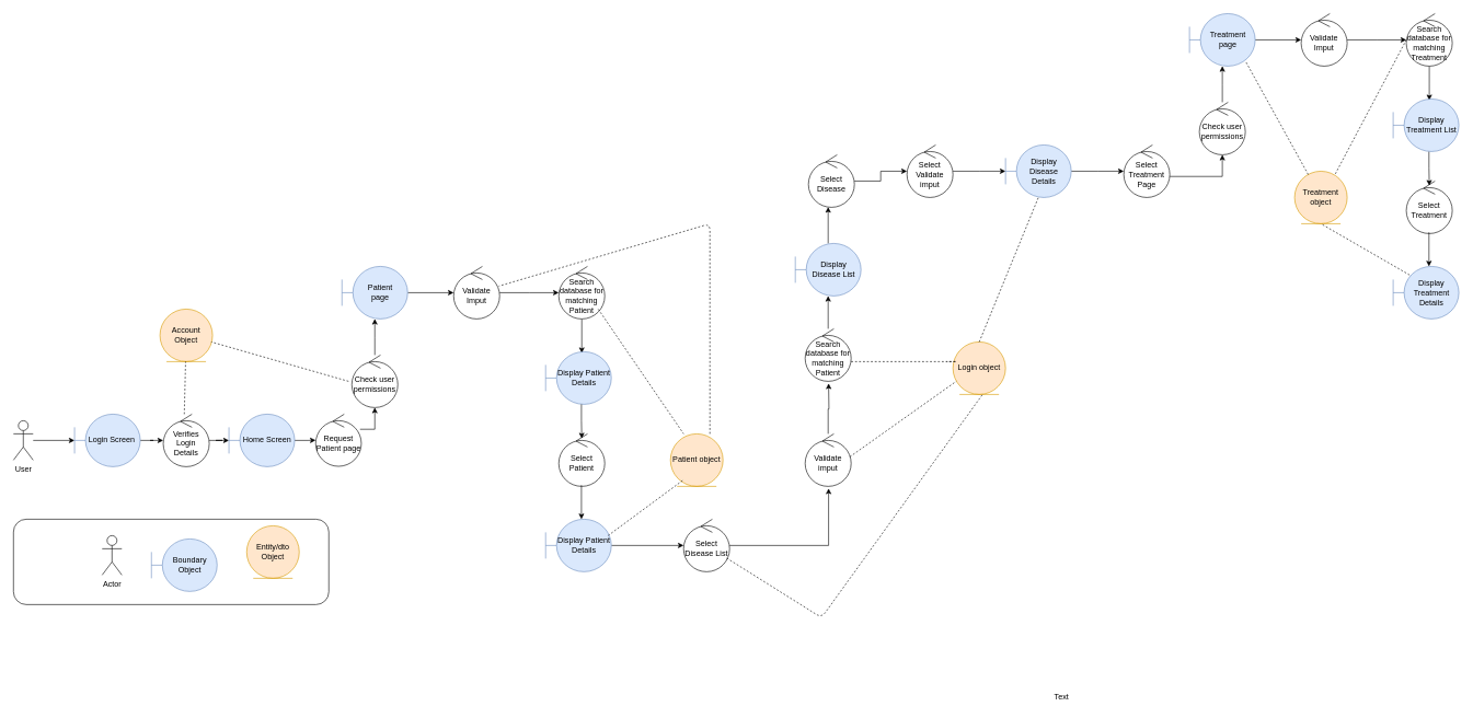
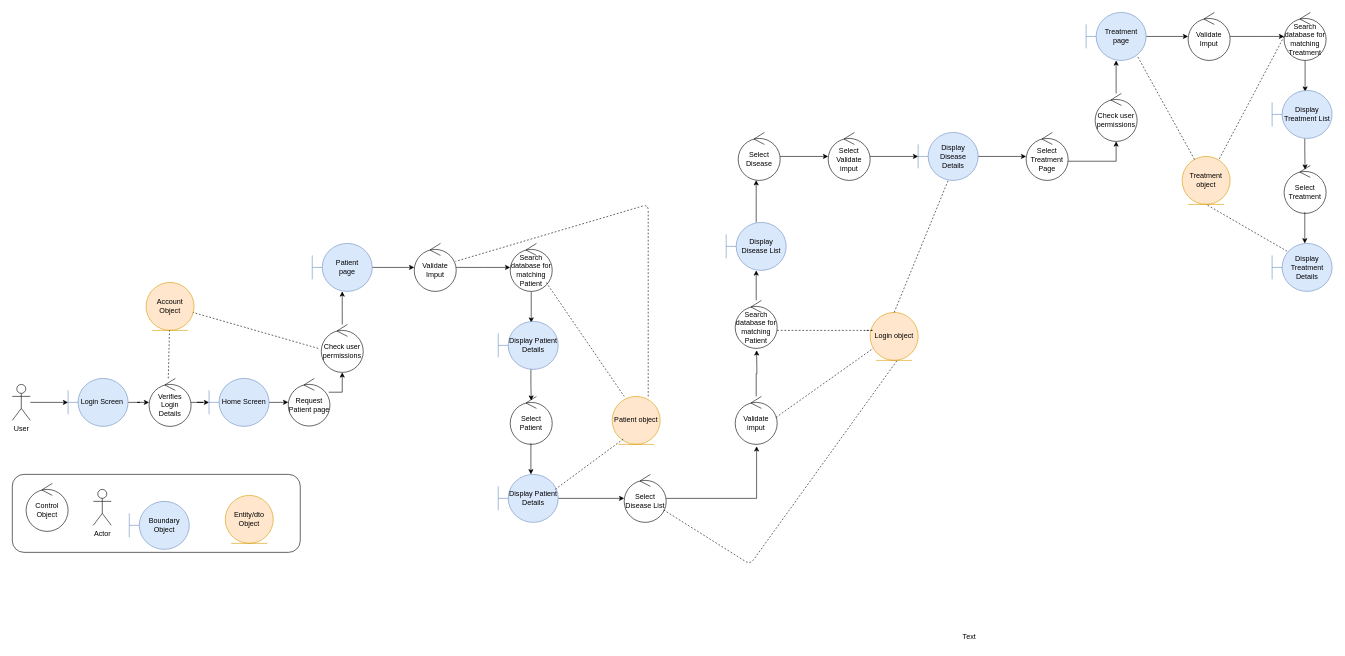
  <mxCell id="0" />
  <mxCell id="1" parent="0" />
  <mxCell id="2" value="" style="rounded=1;whiteSpace=wrap;html=1;labelPosition=center;verticalLabelPosition=top;align=center;verticalAlign=bottom;" vertex="1" parent="1"><mxGeometry x="20" y="790" width="480" height="130" as="geometry" /></mxCell>
+ <mxCell id="3" value="Control Object" style="ellipse;shape=umlControl;whiteSpace=wrap;html=1;" vertex="1" parent="1"><mxGeometry x="43" y="805" width="70" height="80" as="geometry" /></mxCell>
  <mxCell id="4" value="Actor" style="shape=umlActor;verticalLabelPosition=bottom;labelBackgroundColor=#ffffff;verticalAlign=top;html=1;" vertex="1" parent="1"><mxGeometry x="155" y="815" width="30" height="60" as="geometry" /></mxCell>
- <mxCell id="5" value="Boundary Object" style="shape=umlBoundary;whiteSpace=wrap;html=1;fillColor=#dae8fc;strokeColor=#6c8ebf;" vertex="1" parent="1"><mxGeometry x="230" y="820" width="100" height="80" as="geometry" /></mxCell>
- <mxCell id="6" value="&lt;div&gt;Entity/dto&lt;/div&gt;&lt;div&gt;Object&lt;/div&gt;" style="ellipse;shape=umlEntity;whiteSpace=wrap;html=1;fillColor=#ffe6cc;strokeColor=#d79b00;" vertex="1" parent="1"><mxGeometry x="375" y="800" width="80" height="80" as="geometry" /></mxCell>
+ <mxCell id="5" value="Boundary Object" style="shape=umlBoundary;whiteSpace=wrap;html=1;fillColor=#dae8fc;strokeColor=#6c8ebf;" vertex="1" parent="1"><mxGeometry x="215" y="835" width="100" height="80" as="geometry" /></mxCell>
+ <mxCell id="6" value="&lt;div&gt;Entity/dto&lt;/div&gt;&lt;div&gt;Object&lt;/div&gt;" style="ellipse;shape=umlEntity;whiteSpace=wrap;html=1;fillColor=#ffe6cc;strokeColor=#d79b00;" vertex="1" parent="1"><mxGeometry x="375" y="825" width="80" height="80" as="geometry" /></mxCell>
  <mxCell id="7" style="edgeStyle=orthogonalEdgeStyle;rounded=0;orthogonalLoop=1;jettySize=auto;html=1;" edge="1" parent="1" source="8" target="14"><mxGeometry relative="1" as="geometry" /></mxCell>
  <mxCell id="8" value="User" style="shape=umlActor;verticalLabelPosition=bottom;labelBackgroundColor=#ffffff;verticalAlign=top;html=1;" vertex="1" parent="1"><mxGeometry x="20" y="640" width="30" height="60" as="geometry" /></mxCell>
  <mxCell id="9" style="edgeStyle=orthogonalEdgeStyle;rounded=0;orthogonalLoop=1;jettySize=auto;html=1;" edge="1" parent="1" source="10" target="12"><mxGeometry relative="1" as="geometry" /></mxCell>
  <mxCell id="10" value="Verifies Login Details" style="ellipse;shape=umlControl;whiteSpace=wrap;html=1;" vertex="1" parent="1"><mxGeometry x="248" y="630" width="70" height="80" as="geometry" /></mxCell>
  <mxCell id="11" style="edgeStyle=orthogonalEdgeStyle;rounded=0;orthogonalLoop=1;jettySize=auto;html=1;" edge="1" parent="1" source="12" target="15"><mxGeometry relative="1" as="geometry"><mxPoint x="493" y="670" as="targetPoint" /></mxGeometry></mxCell>
  <mxCell id="12" value="Home Screen" style="shape=umlBoundary;whiteSpace=wrap;html=1;fillColor=#dae8fc;strokeColor=#6c8ebf;" vertex="1" parent="1"><mxGeometry x="348" y="630" width="100" height="80" as="geometry" /></mxCell>
  <mxCell id="13" style="edgeStyle=orthogonalEdgeStyle;rounded=0;orthogonalLoop=1;jettySize=auto;html=1;" edge="1" parent="1" source="14" target="10"><mxGeometry relative="1" as="geometry" /></mxCell>
  <mxCell id="14" value="Login Screen&amp;nbsp;" style="shape=umlBoundary;whiteSpace=wrap;html=1;fillColor=#dae8fc;strokeColor=#6c8ebf;" vertex="1" parent="1"><mxGeometry x="113" y="630" width="100" height="80" as="geometry" /></mxCell>
  <mxCell id="15" value="Request Patient page" style="ellipse;shape=umlControl;whiteSpace=wrap;html=1;" vertex="1" parent="1"><mxGeometry x="480" y="630" width="69.5" height="79.43" as="geometry" /></mxCell>
  <mxCell id="16" style="edgeStyle=orthogonalEdgeStyle;rounded=0;orthogonalLoop=1;jettySize=auto;html=1;" edge="1" parent="1" source="17" target="23"><mxGeometry relative="1" as="geometry" /></mxCell>
  <mxCell id="17" value="Patient&lt;br&gt;page" style="shape=umlBoundary;whiteSpace=wrap;html=1;fillColor=#dae8fc;strokeColor=#6c8ebf;" vertex="1" parent="1"><mxGeometry x="520" y="405" width="100" height="80" as="geometry" /></mxCell>
  <mxCell id="18" style="edgeStyle=orthogonalEdgeStyle;rounded=0;orthogonalLoop=1;jettySize=auto;html=1;exitX=0.971;exitY=0.29;exitDx=0;exitDy=0;exitPerimeter=0;" edge="1" parent="1" source="15" target="21"><mxGeometry relative="1" as="geometry"><mxPoint x="570" y="605" as="sourcePoint" /><Array as="points"><mxPoint x="570" y="653" /><mxPoint x="570" y="653" /></Array></mxGeometry></mxCell>
  <mxCell id="19" value="Patient object" style="ellipse;shape=umlEntity;whiteSpace=wrap;html=1;fillColor=#ffe6cc;strokeColor=#d79b00;" vertex="1" parent="1"><mxGeometry x="1020" y="660" width="80" height="80" as="geometry" /></mxCell>
  <mxCell id="20" style="edgeStyle=orthogonalEdgeStyle;rounded=0;orthogonalLoop=1;jettySize=auto;html=1;" edge="1" parent="1" source="21"><mxGeometry relative="1" as="geometry"><mxPoint x="570" y="485" as="targetPoint" /></mxGeometry></mxCell>
  <mxCell id="21" value="Check user permissions" style="ellipse;shape=umlControl;whiteSpace=wrap;html=1;" vertex="1" parent="1"><mxGeometry x="535" y="540" width="70" height="80" as="geometry" /></mxCell>
  <mxCell id="22" style="edgeStyle=orthogonalEdgeStyle;rounded=0;orthogonalLoop=1;jettySize=auto;html=1;" edge="1" parent="1" source="23"><mxGeometry relative="1" as="geometry"><mxPoint x="850" y="445" as="targetPoint" /></mxGeometry></mxCell>
  <mxCell id="23" value="Validate Imput" style="ellipse;shape=umlControl;whiteSpace=wrap;html=1;" vertex="1" parent="1"><mxGeometry x="690" y="405" width="70" height="80" as="geometry" /></mxCell>
  <mxCell id="24" value="" style="endArrow=none;dashed=1;html=1;" edge="1" parent="1" target="23"><mxGeometry width="50" height="50" relative="1" as="geometry"><mxPoint x="1080" y="660" as="sourcePoint" /><mxPoint x="783.5" y="690" as="targetPoint" /><Array as="points"><mxPoint x="1080" y="500" /><mxPoint x="1080" y="340" /></Array></mxGeometry></mxCell>
  <mxCell id="25" value="Account Object" style="ellipse;shape=umlEntity;whiteSpace=wrap;html=1;fillColor=#ffe6cc;strokeColor=#d79b00;" vertex="1" parent="1"><mxGeometry x="243" y="470" width="80" height="80" as="geometry" /></mxCell>
  <mxCell id="26" value="" style="endArrow=none;dashed=1;html=1;" edge="1" parent="1" target="25"><mxGeometry width="50" height="50" relative="1" as="geometry"><mxPoint x="280" y="630" as="sourcePoint" /><mxPoint x="327" y="370" as="targetPoint" /></mxGeometry></mxCell>
  <mxCell id="27" style="edgeStyle=orthogonalEdgeStyle;rounded=0;orthogonalLoop=1;jettySize=auto;html=1;entryX=0.55;entryY=0.025;entryDx=0;entryDy=0;entryPerimeter=0;" edge="1" parent="1" source="28" target="30"><mxGeometry relative="1" as="geometry" /></mxCell>
  <mxCell id="28" value="Search database for matching Patient" style="ellipse;shape=umlControl;whiteSpace=wrap;html=1;" vertex="1" parent="1"><mxGeometry x="850" y="405" width="70" height="80" as="geometry" /></mxCell>
  <mxCell id="29" value="Select Patient" style="ellipse;shape=umlControl;whiteSpace=wrap;html=1;" vertex="1" parent="1"><mxGeometry x="850" y="660" width="70" height="80" as="geometry" /></mxCell>
  <mxCell id="30" value="Display Patient Details" style="shape=umlBoundary;whiteSpace=wrap;html=1;fillColor=#dae8fc;strokeColor=#6c8ebf;" vertex="1" parent="1"><mxGeometry x="830" y="535" width="100" height="80" as="geometry" /></mxCell>
  <mxCell id="31" style="edgeStyle=orthogonalEdgeStyle;rounded=0;orthogonalLoop=1;jettySize=auto;html=1;" edge="1" parent="1" source="32" target="37"><mxGeometry relative="1" as="geometry" /></mxCell>
  <mxCell id="32" value="Display Patient Details" style="shape=umlBoundary;whiteSpace=wrap;html=1;fillColor=#dae8fc;strokeColor=#6c8ebf;" vertex="1" parent="1"><mxGeometry x="830" y="790" width="100" height="80" as="geometry" /></mxCell>
  <mxCell id="33" style="edgeStyle=orthogonalEdgeStyle;rounded=0;orthogonalLoop=1;jettySize=auto;html=1;" edge="1" parent="1"><mxGeometry relative="1" as="geometry"><mxPoint x="884.5" y="615" as="sourcePoint" /><mxPoint x="885" y="667" as="targetPoint" /><Array as="points"><mxPoint x="884.5" y="640" /><mxPoint x="884.5" y="640" /></Array></mxGeometry></mxCell>
  <mxCell id="34" style="edgeStyle=orthogonalEdgeStyle;rounded=0;orthogonalLoop=1;jettySize=auto;html=1;entryX=0.55;entryY=0.025;entryDx=0;entryDy=0;entryPerimeter=0;" edge="1" parent="1"><mxGeometry relative="1" as="geometry"><mxPoint x="884.5" y="738" as="sourcePoint" /><mxPoint x="884.5" y="790" as="targetPoint" /></mxGeometry></mxCell>
  <mxCell id="35" value="" style="endArrow=none;dashed=1;html=1;entryX=0.975;entryY=0.625;entryDx=0;entryDy=0;entryPerimeter=0;" edge="1" parent="1" target="25"><mxGeometry width="50" height="50" relative="1" as="geometry"><mxPoint x="530" y="580" as="sourcePoint" /><mxPoint x="440" y="520" as="targetPoint" /></mxGeometry></mxCell>
  <mxCell id="36" style="edgeStyle=orthogonalEdgeStyle;rounded=0;orthogonalLoop=1;jettySize=auto;html=1;entryX=0.51;entryY=1.04;entryDx=0;entryDy=0;entryPerimeter=0;" edge="1" parent="1" source="37" target="39"><mxGeometry relative="1" as="geometry" /></mxCell>
  <mxCell id="37" value="Select Disease List" style="ellipse;shape=umlControl;whiteSpace=wrap;html=1;" vertex="1" parent="1"><mxGeometry x="1040" y="790" width="70" height="80" as="geometry" /></mxCell>
  <mxCell id="38" style="edgeStyle=orthogonalEdgeStyle;rounded=0;orthogonalLoop=1;jettySize=auto;html=1;entryX=0.607;entryY=1.04;entryDx=0;entryDy=0;entryPerimeter=0;" edge="1" parent="1" source="39"><mxGeometry relative="1" as="geometry"><mxPoint x="1260.7" y="583.2" as="targetPoint" /></mxGeometry></mxCell>
  <mxCell id="39" value="Validate imput" style="ellipse;shape=umlControl;whiteSpace=wrap;html=1;" vertex="1" parent="1"><mxGeometry x="1225" y="660" width="70" height="80" as="geometry" /></mxCell>
  <mxCell id="40" value="Text" style="text;html=1;align=center;verticalAlign=middle;resizable=0;points=[];autosize=1;" vertex="1" parent="1"><mxGeometry x="1595" y="1051" width="40" height="20" as="geometry" /></mxCell>
  <mxCell id="41" value="" style="endArrow=none;dashed=1;html=1;exitX=0.75;exitY=0.063;exitDx=0;exitDy=0;exitPerimeter=0;" edge="1" parent="1"><mxGeometry width="50" height="50" relative="1" as="geometry"><mxPoint x="925" y="815" as="sourcePoint" /><mxPoint x="1040" y="729.96" as="targetPoint" /><Array as="points"><mxPoint x="1040" y="729.96" /></Array></mxGeometry></mxCell>
  <mxCell id="42" value="" style="endArrow=none;dashed=1;html=1;entryX=0.25;entryY=0;entryDx=0;entryDy=0;entryPerimeter=0;" edge="1" parent="1" target="19"><mxGeometry width="50" height="50" relative="1" as="geometry"><mxPoint x="910" y="470" as="sourcePoint" /><mxPoint x="1055" y="554.96" as="targetPoint" /><Array as="points"><mxPoint x="910" y="470" /></Array></mxGeometry></mxCell>
  <mxCell id="43" value="" style="edgeStyle=orthogonalEdgeStyle;rounded=0;orthogonalLoop=1;jettySize=auto;html=1;" edge="1" parent="1" source="44" target="46"><mxGeometry relative="1" as="geometry" /></mxCell>
  <mxCell id="44" value="Search database for matching Patient" style="ellipse;shape=umlControl;whiteSpace=wrap;html=1;" vertex="1" parent="1"><mxGeometry x="1225" y="500" width="70" height="80" as="geometry" /></mxCell>
  <mxCell id="45" value="" style="edgeStyle=orthogonalEdgeStyle;rounded=0;orthogonalLoop=1;jettySize=auto;html=1;" edge="1" parent="1" source="46" target="48"><mxGeometry relative="1" as="geometry"><Array as="points"><mxPoint x="1260" y="320" /><mxPoint x="1260" y="320" /></Array></mxGeometry></mxCell>
  <mxCell id="46" value="Display Disease List" style="shape=umlBoundary;whiteSpace=wrap;html=1;fillColor=#dae8fc;strokeColor=#6c8ebf;" vertex="1" parent="1"><mxGeometry x="1210" y="370" width="100" height="80" as="geometry" /></mxCell>
  <mxCell id="47" value="" style="edgeStyle=orthogonalEdgeStyle;rounded=0;orthogonalLoop=1;jettySize=auto;html=1;" edge="1" parent="1" source="48" target="50"><mxGeometry relative="1" as="geometry" /></mxCell>
- <mxCell id="48" value="Select Disease" style="ellipse;shape=umlControl;whiteSpace=wrap;html=1;" vertex="1" parent="1"><mxGeometry x="1230" y="235" width="70" height="80" as="geometry" /></mxCell>
+ <mxCell id="48" value="Select Disease" style="ellipse;shape=umlControl;whiteSpace=wrap;html=1;" vertex="1" parent="1"><mxGeometry x="1230" y="220" width="70" height="80" as="geometry" /></mxCell>
  <mxCell id="49" value="" style="edgeStyle=orthogonalEdgeStyle;rounded=0;orthogonalLoop=1;jettySize=auto;html=1;" edge="1" parent="1" source="50"><mxGeometry relative="1" as="geometry"><mxPoint x="1530" y="260" as="targetPoint" /></mxGeometry></mxCell>
  <mxCell id="50" value="Select Validate imput" style="ellipse;shape=umlControl;whiteSpace=wrap;html=1;" vertex="1" parent="1"><mxGeometry x="1380" y="220" width="70" height="80" as="geometry" /></mxCell>
  <mxCell id="51" value="" style="edgeStyle=orthogonalEdgeStyle;rounded=0;orthogonalLoop=1;jettySize=auto;html=1;" edge="1" parent="1" source="52"><mxGeometry relative="1" as="geometry"><mxPoint x="1710" y="260" as="targetPoint" /></mxGeometry></mxCell>
  <mxCell id="52" value="Display Disease Details" style="shape=umlBoundary;whiteSpace=wrap;html=1;fillColor=#dae8fc;strokeColor=#6c8ebf;" vertex="1" parent="1"><mxGeometry x="1530" y="220" width="100" height="80" as="geometry" /></mxCell>
  <mxCell id="53" value="Select Treatment Page" style="ellipse;shape=umlControl;whiteSpace=wrap;html=1;" vertex="1" parent="1"><mxGeometry x="1710" y="220" width="70" height="80" as="geometry" /></mxCell>
  <mxCell id="54" value="Login object" style="ellipse;shape=umlEntity;whiteSpace=wrap;html=1;fillColor=#ffe6cc;strokeColor=#d79b00;" vertex="1" parent="1"><mxGeometry x="1450" y="520" width="80" height="80" as="geometry" /></mxCell>
  <mxCell id="55" value="" style="endArrow=none;dashed=1;html=1;" edge="1" parent="1" source="37"><mxGeometry width="50" height="50" relative="1" as="geometry"><mxPoint x="1380" y="685.04" as="sourcePoint" /><mxPoint x="1495" y="600" as="targetPoint" /><Array as="points"><mxPoint x="1250" y="940" /><mxPoint x="1495" y="600" /></Array></mxGeometry></mxCell>
  <mxCell id="56" value="" style="endArrow=none;dashed=1;html=1;exitX=0.971;exitY=0.438;exitDx=0;exitDy=0;exitPerimeter=0;" edge="1" parent="1" source="39"><mxGeometry width="50" height="50" relative="1" as="geometry"><mxPoint x="1340" y="665.04" as="sourcePoint" /><mxPoint x="1455" y="580" as="targetPoint" /><Array as="points"><mxPoint x="1455" y="580" /></Array></mxGeometry></mxCell>
  <mxCell id="57" value="" style="endArrow=none;dashed=1;html=1;exitX=0.75;exitY=0.063;exitDx=0;exitDy=0;exitPerimeter=0;" edge="1" parent="1"><mxGeometry width="50" height="50" relative="1" as="geometry"><mxPoint x="1295" y="550" as="sourcePoint" /><mxPoint x="1440" y="550" as="targetPoint" /><Array as="points"><mxPoint x="1380" y="550" /><mxPoint x="1420" y="550" /><mxPoint x="1460" y="550" /></Array></mxGeometry></mxCell>
  <mxCell id="58" value="" style="endArrow=none;dashed=1;html=1;exitX=0.75;exitY=0.063;exitDx=0;exitDy=0;exitPerimeter=0;" edge="1" parent="1"><mxGeometry width="50" height="50" relative="1" as="geometry"><mxPoint x="1490" y="520" as="sourcePoint" /><mxPoint x="1580" y="300" as="targetPoint" /><Array as="points"><mxPoint x="1580" y="300" /></Array></mxGeometry></mxCell>
  <mxCell id="59" style="edgeStyle=orthogonalEdgeStyle;rounded=0;orthogonalLoop=1;jettySize=auto;html=1;" edge="1" parent="1" source="60" target="65"><mxGeometry relative="1" as="geometry" /></mxCell>
  <mxCell id="60" value="Treatment&lt;br&gt;page" style="shape=umlBoundary;whiteSpace=wrap;html=1;fillColor=#dae8fc;strokeColor=#6c8ebf;" vertex="1" parent="1"><mxGeometry x="1810" y="20" width="100" height="80" as="geometry" /></mxCell>
  <mxCell id="61" style="edgeStyle=orthogonalEdgeStyle;rounded=0;orthogonalLoop=1;jettySize=auto;html=1;exitX=1;exitY=0.6;exitDx=0;exitDy=0;exitPerimeter=0;" edge="1" parent="1" target="63" source="53"><mxGeometry relative="1" as="geometry"><mxPoint x="1837.485" y="268.035" as="sourcePoint" /><Array as="points"><mxPoint x="1860" y="268" /></Array></mxGeometry></mxCell>
  <mxCell id="62" style="edgeStyle=orthogonalEdgeStyle;rounded=0;orthogonalLoop=1;jettySize=auto;html=1;" edge="1" parent="1" source="63"><mxGeometry relative="1" as="geometry"><mxPoint x="1860" y="100" as="targetPoint" /></mxGeometry></mxCell>
  <mxCell id="63" value="Check user permissions" style="ellipse;shape=umlControl;whiteSpace=wrap;html=1;" vertex="1" parent="1"><mxGeometry x="1825" y="155" width="70" height="80" as="geometry" /></mxCell>
  <mxCell id="64" style="edgeStyle=orthogonalEdgeStyle;rounded=0;orthogonalLoop=1;jettySize=auto;html=1;" edge="1" parent="1" source="65"><mxGeometry relative="1" as="geometry"><mxPoint x="2140" y="60" as="targetPoint" /></mxGeometry></mxCell>
  <mxCell id="65" value="Validate Imput" style="ellipse;shape=umlControl;whiteSpace=wrap;html=1;" vertex="1" parent="1"><mxGeometry x="1980" y="20" width="70" height="80" as="geometry" /></mxCell>
  <mxCell id="66" style="edgeStyle=orthogonalEdgeStyle;rounded=0;orthogonalLoop=1;jettySize=auto;html=1;entryX=0.55;entryY=0.025;entryDx=0;entryDy=0;entryPerimeter=0;" edge="1" parent="1" source="67"><mxGeometry relative="1" as="geometry"><mxPoint x="2175" y="152" as="targetPoint" /></mxGeometry></mxCell>
  <mxCell id="67" value="Search database for matching Treatment" style="ellipse;shape=umlControl;whiteSpace=wrap;html=1;" vertex="1" parent="1"><mxGeometry x="2140" y="20" width="70" height="80" as="geometry" /></mxCell>
  <mxCell id="68" value="Select Treatment" style="ellipse;shape=umlControl;whiteSpace=wrap;html=1;" vertex="1" parent="1"><mxGeometry x="2140" y="275" width="70" height="80" as="geometry" /></mxCell>
  <mxCell id="69" style="edgeStyle=orthogonalEdgeStyle;rounded=0;orthogonalLoop=1;jettySize=auto;html=1;" edge="1" parent="1"><mxGeometry relative="1" as="geometry"><mxPoint x="2174.5" y="230" as="sourcePoint" /><mxPoint x="2175" y="282" as="targetPoint" /><Array as="points"><mxPoint x="2174.5" y="255" /><mxPoint x="2174.5" y="255" /></Array></mxGeometry></mxCell>
  <mxCell id="70" style="edgeStyle=orthogonalEdgeStyle;rounded=0;orthogonalLoop=1;jettySize=auto;html=1;entryX=0.55;entryY=0.025;entryDx=0;entryDy=0;entryPerimeter=0;" edge="1" parent="1"><mxGeometry relative="1" as="geometry"><mxPoint x="2174.5" y="353" as="sourcePoint" /><mxPoint x="2174.5" y="405" as="targetPoint" /></mxGeometry></mxCell>
  <mxCell id="71" value="Display Treatment List" style="shape=umlBoundary;whiteSpace=wrap;html=1;fillColor=#dae8fc;strokeColor=#6c8ebf;" vertex="1" parent="1"><mxGeometry x="2120" y="150" width="100" height="80" as="geometry" /></mxCell>
  <mxCell id="72" value="Display Treatment Details" style="shape=umlBoundary;whiteSpace=wrap;html=1;fillColor=#dae8fc;strokeColor=#6c8ebf;" vertex="1" parent="1"><mxGeometry x="2120" y="405" width="100" height="80" as="geometry" /></mxCell>
  <mxCell id="73" value="Treatment object" style="ellipse;shape=umlEntity;whiteSpace=wrap;html=1;fillColor=#ffe6cc;strokeColor=#d79b00;" vertex="1" parent="1"><mxGeometry x="1970" y="260" width="80" height="80" as="geometry" /></mxCell>
  <mxCell id="74" value="" style="endArrow=none;dashed=1;html=1;exitX=0.25;exitY=0.163;exitDx=0;exitDy=0;exitPerimeter=0;" edge="1" parent="1" source="72"><mxGeometry width="50" height="50" relative="1" as="geometry"><mxPoint x="1920" y="560" as="sourcePoint" /><mxPoint x="2010" y="340" as="targetPoint" /><Array as="points"><mxPoint x="2010" y="340" /></Array></mxGeometry></mxCell>
  <mxCell id="75" value="" style="endArrow=none;dashed=1;html=1;exitX=0.775;exitY=0.05;exitDx=0;exitDy=0;exitPerimeter=0;" edge="1" parent="1" source="73"><mxGeometry width="50" height="50" relative="1" as="geometry"><mxPoint x="2050" y="280" as="sourcePoint" /><mxPoint x="2140" y="60" as="targetPoint" /><Array as="points"><mxPoint x="2140" y="60" /></Array></mxGeometry></mxCell>
  <mxCell id="76" value="" style="endArrow=none;dashed=1;html=1;" edge="1" parent="1" source="73"><mxGeometry width="50" height="50" relative="1" as="geometry"><mxPoint x="2030" y="170.04" as="sourcePoint" /><mxPoint x="1895" y="92" as="targetPoint" /><Array as="points"><mxPoint x="1895" y="92" /></Array></mxGeometry></mxCell>
